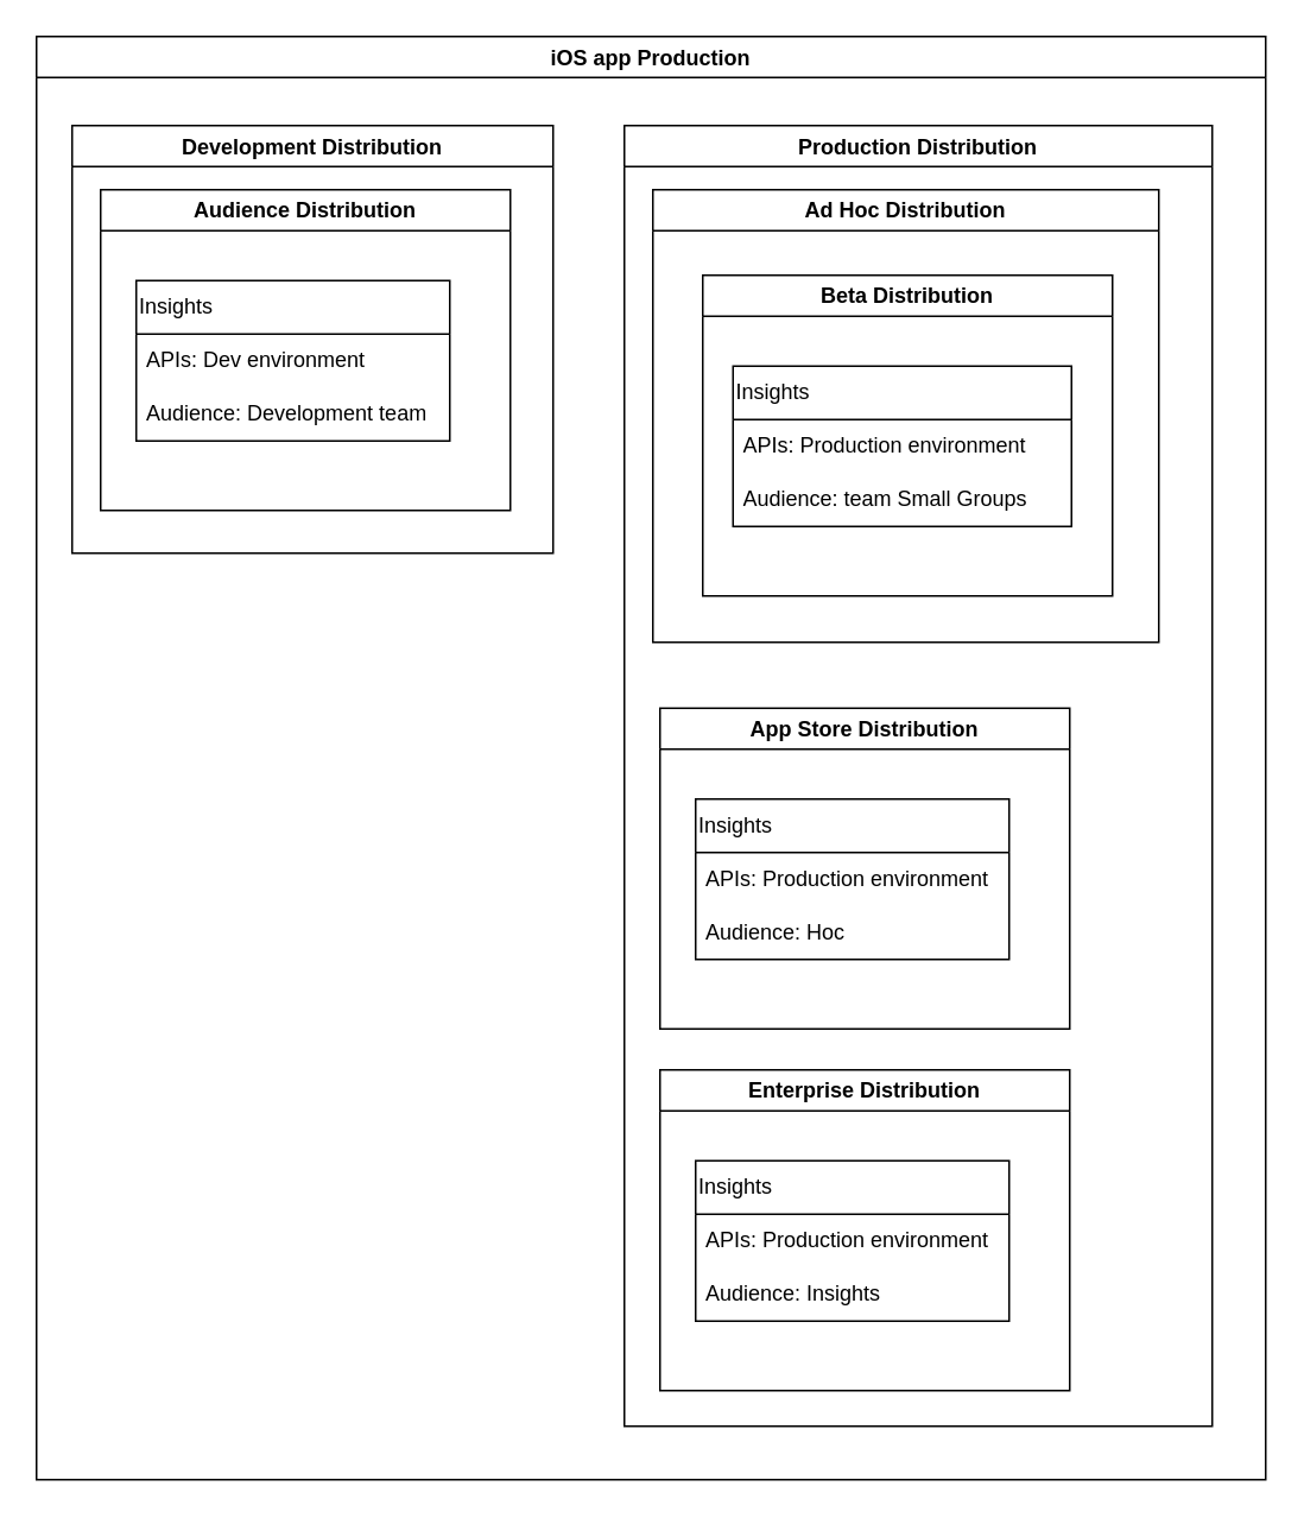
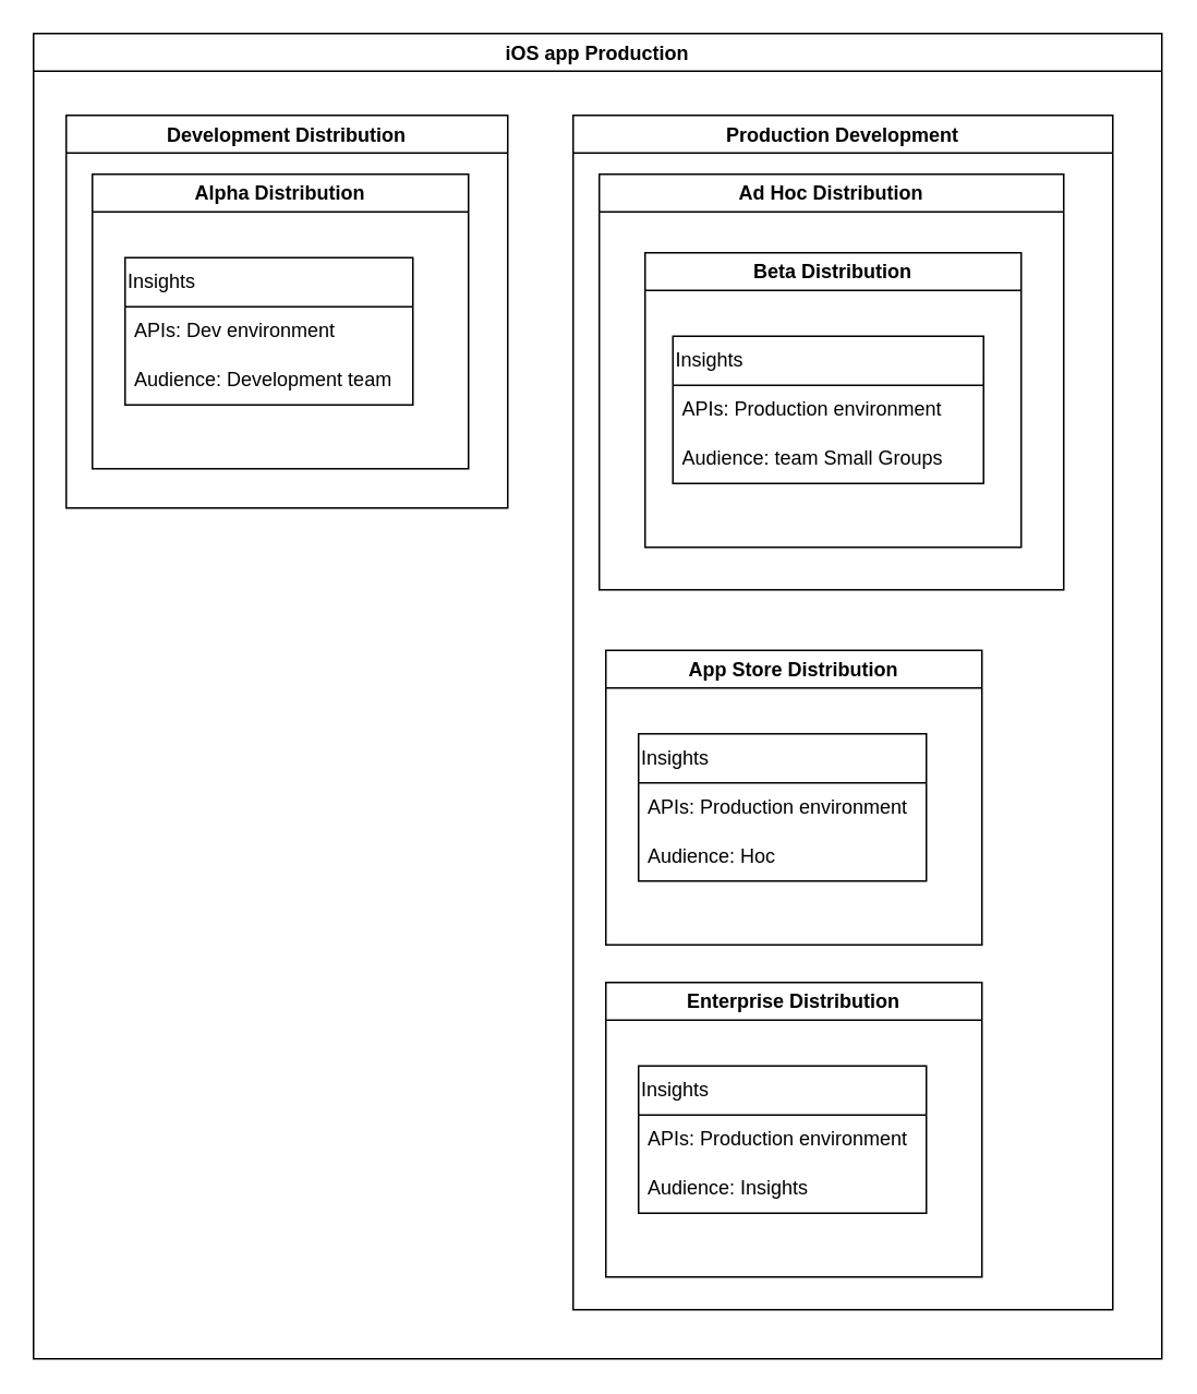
  <mxCell id="0" />
  <mxCell id="1" parent="0" />
  <mxCell id="2" value="iOS app Production" style="swimlane;swimlaneLine=1;" vertex="1" parent="1"><mxGeometry x="20" y="20" width="690" height="810" as="geometry" /></mxCell>
- <mxCell id="3" value="Production Distribution" style="swimlane;swimlaneLine=1;gradientColor=none;swimlaneFillColor=none;fillColor=none;" vertex="1" parent="2"><mxGeometry x="330" y="50" width="330" height="730" as="geometry" /></mxCell>
+ <mxCell id="3" value="Production Development" style="swimlane;swimlaneLine=1;gradientColor=none;swimlaneFillColor=none;fillColor=none;" vertex="1" parent="2"><mxGeometry x="330" y="50" width="330" height="730" as="geometry" /></mxCell>
  <mxCell id="4" value="Ad Hoc Distribution" style="swimlane;whiteSpace=wrap;html=1;fillColor=none;gradientColor=none;" vertex="1" parent="3"><mxGeometry x="16" y="36" width="284" height="254" as="geometry" /></mxCell>
  <mxCell id="5" value="Beta Distribution" style="swimlane;whiteSpace=wrap;html=1;" vertex="1" parent="4"><mxGeometry x="28" y="48" width="230" height="180" as="geometry" /></mxCell>
  <mxCell id="6" value="Insights" style="swimlane;fontStyle=0;childLayout=stackLayout;horizontal=1;startSize=30;horizontalStack=0;resizeParent=1;resizeParentMax=0;resizeLast=0;collapsible=1;marginBottom=0;whiteSpace=wrap;html=1;align=left;" vertex="1" parent="5"><mxGeometry x="17" y="51" width="190" height="90" as="geometry" /></mxCell>
  <mxCell id="7" value="APIs: Production environment" style="text;strokeColor=none;fillColor=none;align=left;verticalAlign=middle;spacingLeft=4;spacingRight=4;overflow=hidden;points=[[0,0.5],[1,0.5]];portConstraint=eastwest;rotatable=0;whiteSpace=wrap;html=1;" vertex="1" parent="6"><mxGeometry y="30" width="190" height="30" as="geometry" /></mxCell>
  <mxCell id="8" value="Audience: team Small Groups" style="text;strokeColor=none;fillColor=none;align=left;verticalAlign=middle;spacingLeft=4;spacingRight=4;overflow=hidden;points=[[0,0.5],[1,0.5]];portConstraint=eastwest;rotatable=0;whiteSpace=wrap;html=1;" vertex="1" parent="6"><mxGeometry y="60" width="190" height="30" as="geometry" /></mxCell>
  <mxCell id="9" value="App Store Distribution" style="swimlane;whiteSpace=wrap;html=1;startSize=23;" vertex="1" parent="3"><mxGeometry x="20" y="327" width="230" height="180" as="geometry" /></mxCell>
  <mxCell id="10" value="Insights" style="swimlane;fontStyle=0;childLayout=stackLayout;horizontal=1;startSize=30;horizontalStack=0;resizeParent=1;resizeParentMax=0;resizeLast=0;collapsible=1;marginBottom=0;whiteSpace=wrap;html=1;align=left;" vertex="1" parent="9"><mxGeometry x="20" y="51" width="176" height="90" as="geometry" /></mxCell>
  <mxCell id="11" value="APIs: Production environment" style="text;strokeColor=none;fillColor=none;align=left;verticalAlign=middle;spacingLeft=4;spacingRight=4;overflow=hidden;points=[[0,0.5],[1,0.5]];portConstraint=eastwest;rotatable=0;whiteSpace=wrap;html=1;" vertex="1" parent="10"><mxGeometry y="30" width="176" height="30" as="geometry" /></mxCell>
  <mxCell id="12" value="Audience: Hoc" style="text;strokeColor=none;fillColor=none;align=left;verticalAlign=middle;spacingLeft=4;spacingRight=4;overflow=hidden;points=[[0,0.5],[1,0.5]];portConstraint=eastwest;rotatable=0;whiteSpace=wrap;html=1;" vertex="1" parent="10"><mxGeometry y="60" width="176" height="30" as="geometry" /></mxCell>
  <mxCell id="13" value="Enterprise Distribution" style="swimlane;whiteSpace=wrap;html=1;startSize=23;" vertex="1" parent="3"><mxGeometry x="20" y="530" width="230" height="180" as="geometry" /></mxCell>
  <mxCell id="14" value="Insights" style="swimlane;fontStyle=0;childLayout=stackLayout;horizontal=1;startSize=30;horizontalStack=0;resizeParent=1;resizeParentMax=0;resizeLast=0;collapsible=1;marginBottom=0;whiteSpace=wrap;html=1;align=left;" vertex="1" parent="13"><mxGeometry x="20" y="51" width="176" height="90" as="geometry" /></mxCell>
  <mxCell id="15" value="APIs: Production environment" style="text;strokeColor=none;fillColor=none;align=left;verticalAlign=middle;spacingLeft=4;spacingRight=4;overflow=hidden;points=[[0,0.5],[1,0.5]];portConstraint=eastwest;rotatable=0;whiteSpace=wrap;html=1;" vertex="1" parent="14"><mxGeometry y="30" width="176" height="30" as="geometry" /></mxCell>
  <mxCell id="16" value="Audience: Insights" style="text;strokeColor=none;fillColor=none;align=left;verticalAlign=middle;spacingLeft=4;spacingRight=4;overflow=hidden;points=[[0,0.5],[1,0.5]];portConstraint=eastwest;rotatable=0;whiteSpace=wrap;html=1;" vertex="1" parent="14"><mxGeometry y="60" width="176" height="30" as="geometry" /></mxCell>
  <mxCell id="17" value="Development Distribution" style="swimlane;swimlaneLine=1;gradientColor=none;swimlaneFillColor=none;fillStyle=dots;fillColor=none;" vertex="1" parent="2"><mxGeometry x="20" y="50" width="270" height="240" as="geometry" /></mxCell>
- <mxCell id="18" value="Audience Distribution" style="swimlane;whiteSpace=wrap;html=1;" vertex="1" parent="17"><mxGeometry x="16" y="36" width="230" height="180" as="geometry" /></mxCell>
+ <mxCell id="18" value="Alpha Distribution" style="swimlane;whiteSpace=wrap;html=1;" vertex="1" parent="17"><mxGeometry x="16" y="36" width="230" height="180" as="geometry" /></mxCell>
  <mxCell id="19" value="Insights" style="swimlane;fontStyle=0;childLayout=stackLayout;horizontal=1;startSize=30;horizontalStack=0;resizeParent=1;resizeParentMax=0;resizeLast=0;collapsible=1;marginBottom=0;whiteSpace=wrap;html=1;align=left;" vertex="1" parent="18"><mxGeometry x="20" y="51" width="176" height="90" as="geometry" /></mxCell>
  <mxCell id="20" value="APIs: Dev environment" style="text;strokeColor=none;fillColor=none;align=left;verticalAlign=middle;spacingLeft=4;spacingRight=4;overflow=hidden;points=[[0,0.5],[1,0.5]];portConstraint=eastwest;rotatable=0;whiteSpace=wrap;html=1;" vertex="1" parent="19"><mxGeometry y="30" width="176" height="30" as="geometry" /></mxCell>
  <mxCell id="21" value="Audience: Development team" style="text;strokeColor=none;fillColor=none;align=left;verticalAlign=middle;spacingLeft=4;spacingRight=4;overflow=hidden;points=[[0,0.5],[1,0.5]];portConstraint=eastwest;rotatable=0;whiteSpace=wrap;html=1;" vertex="1" parent="19"><mxGeometry y="60" width="176" height="30" as="geometry" /></mxCell>
